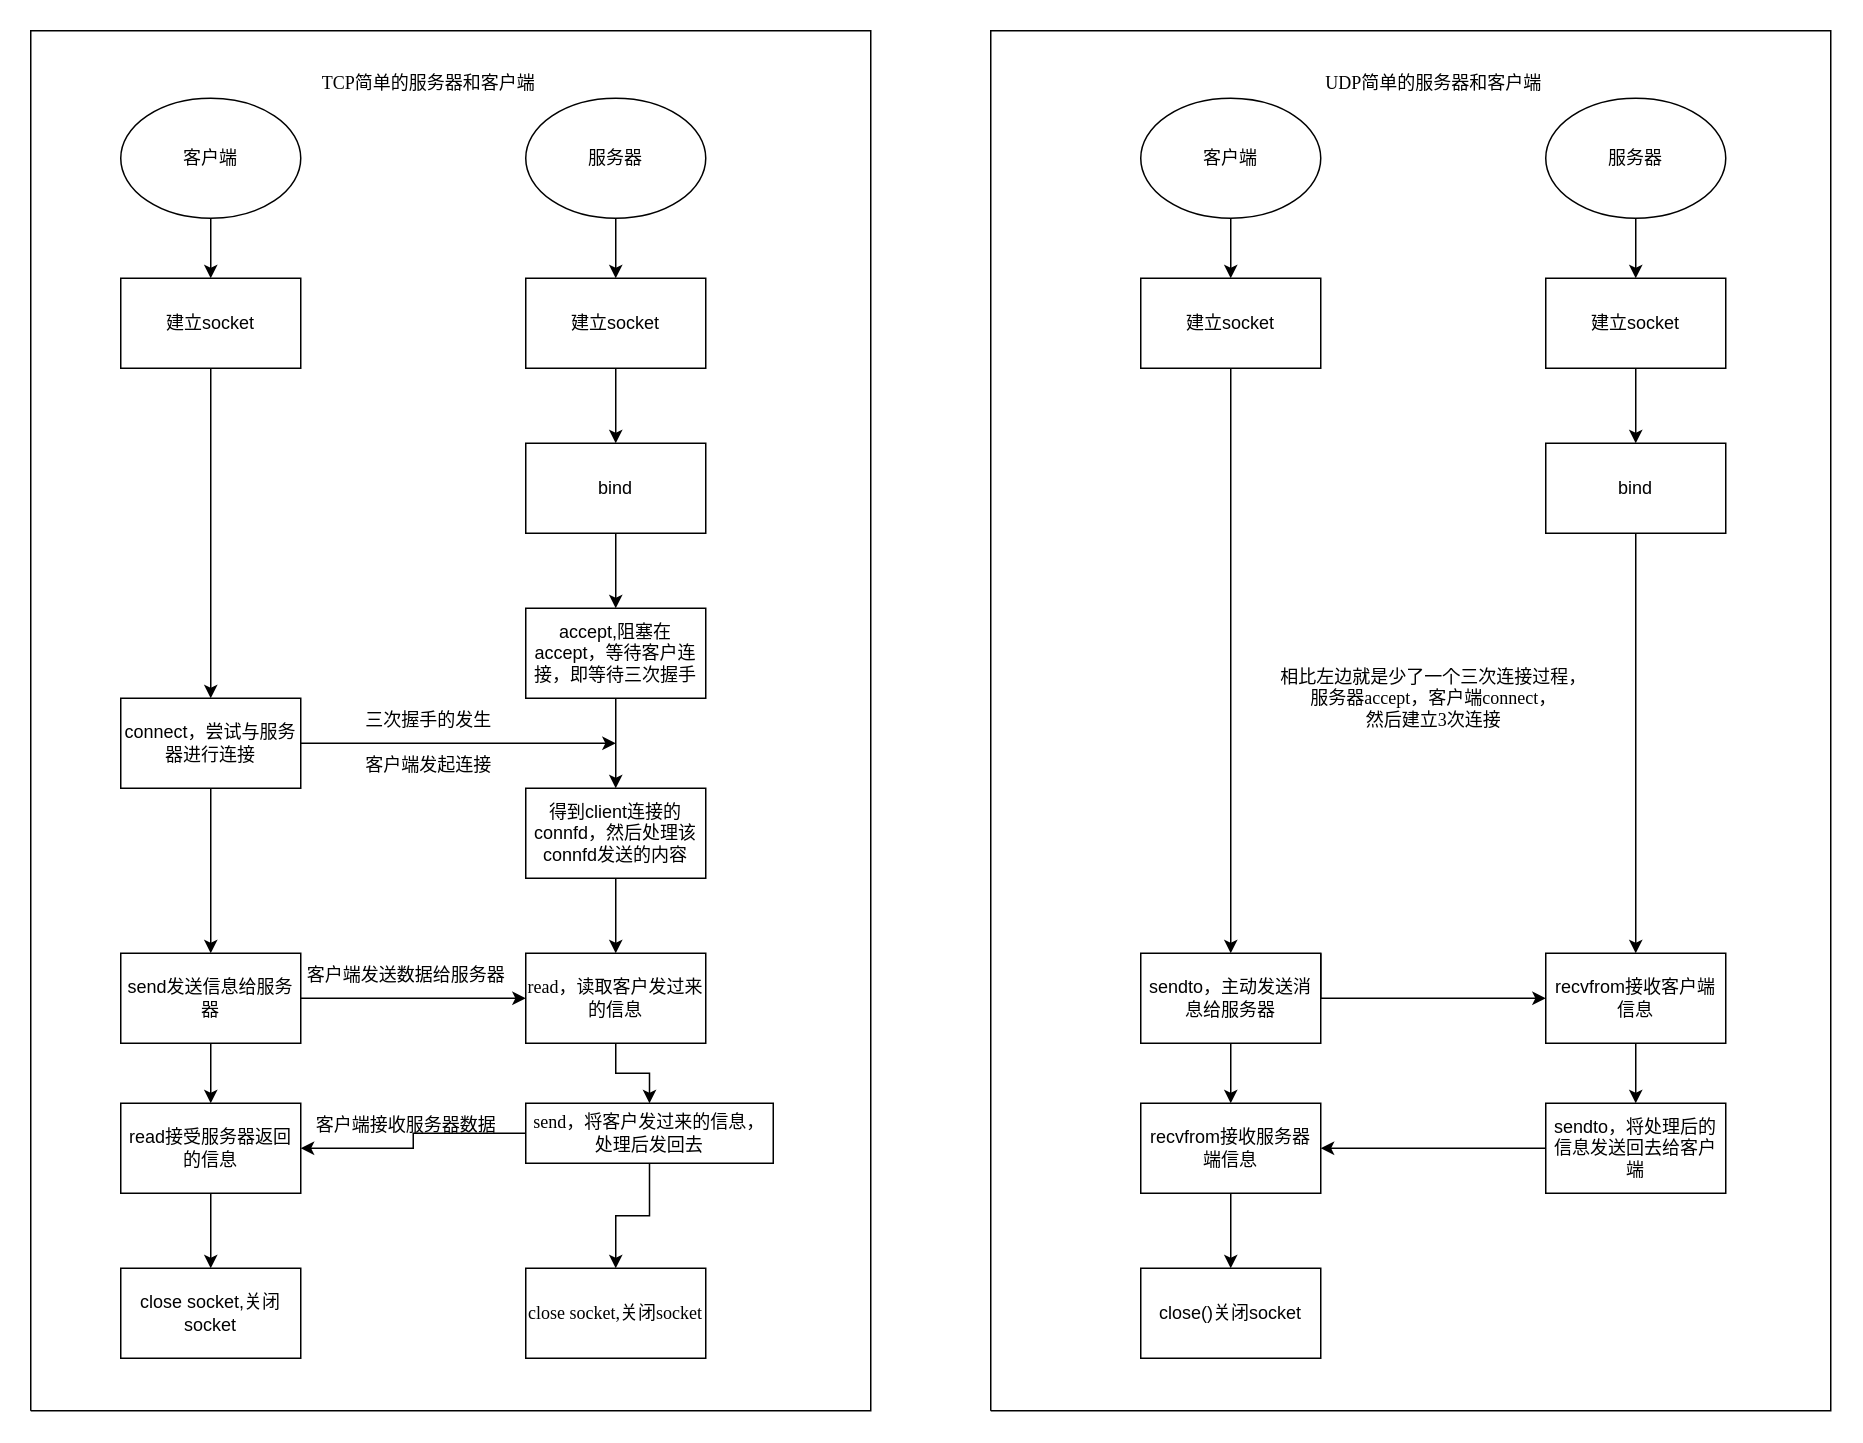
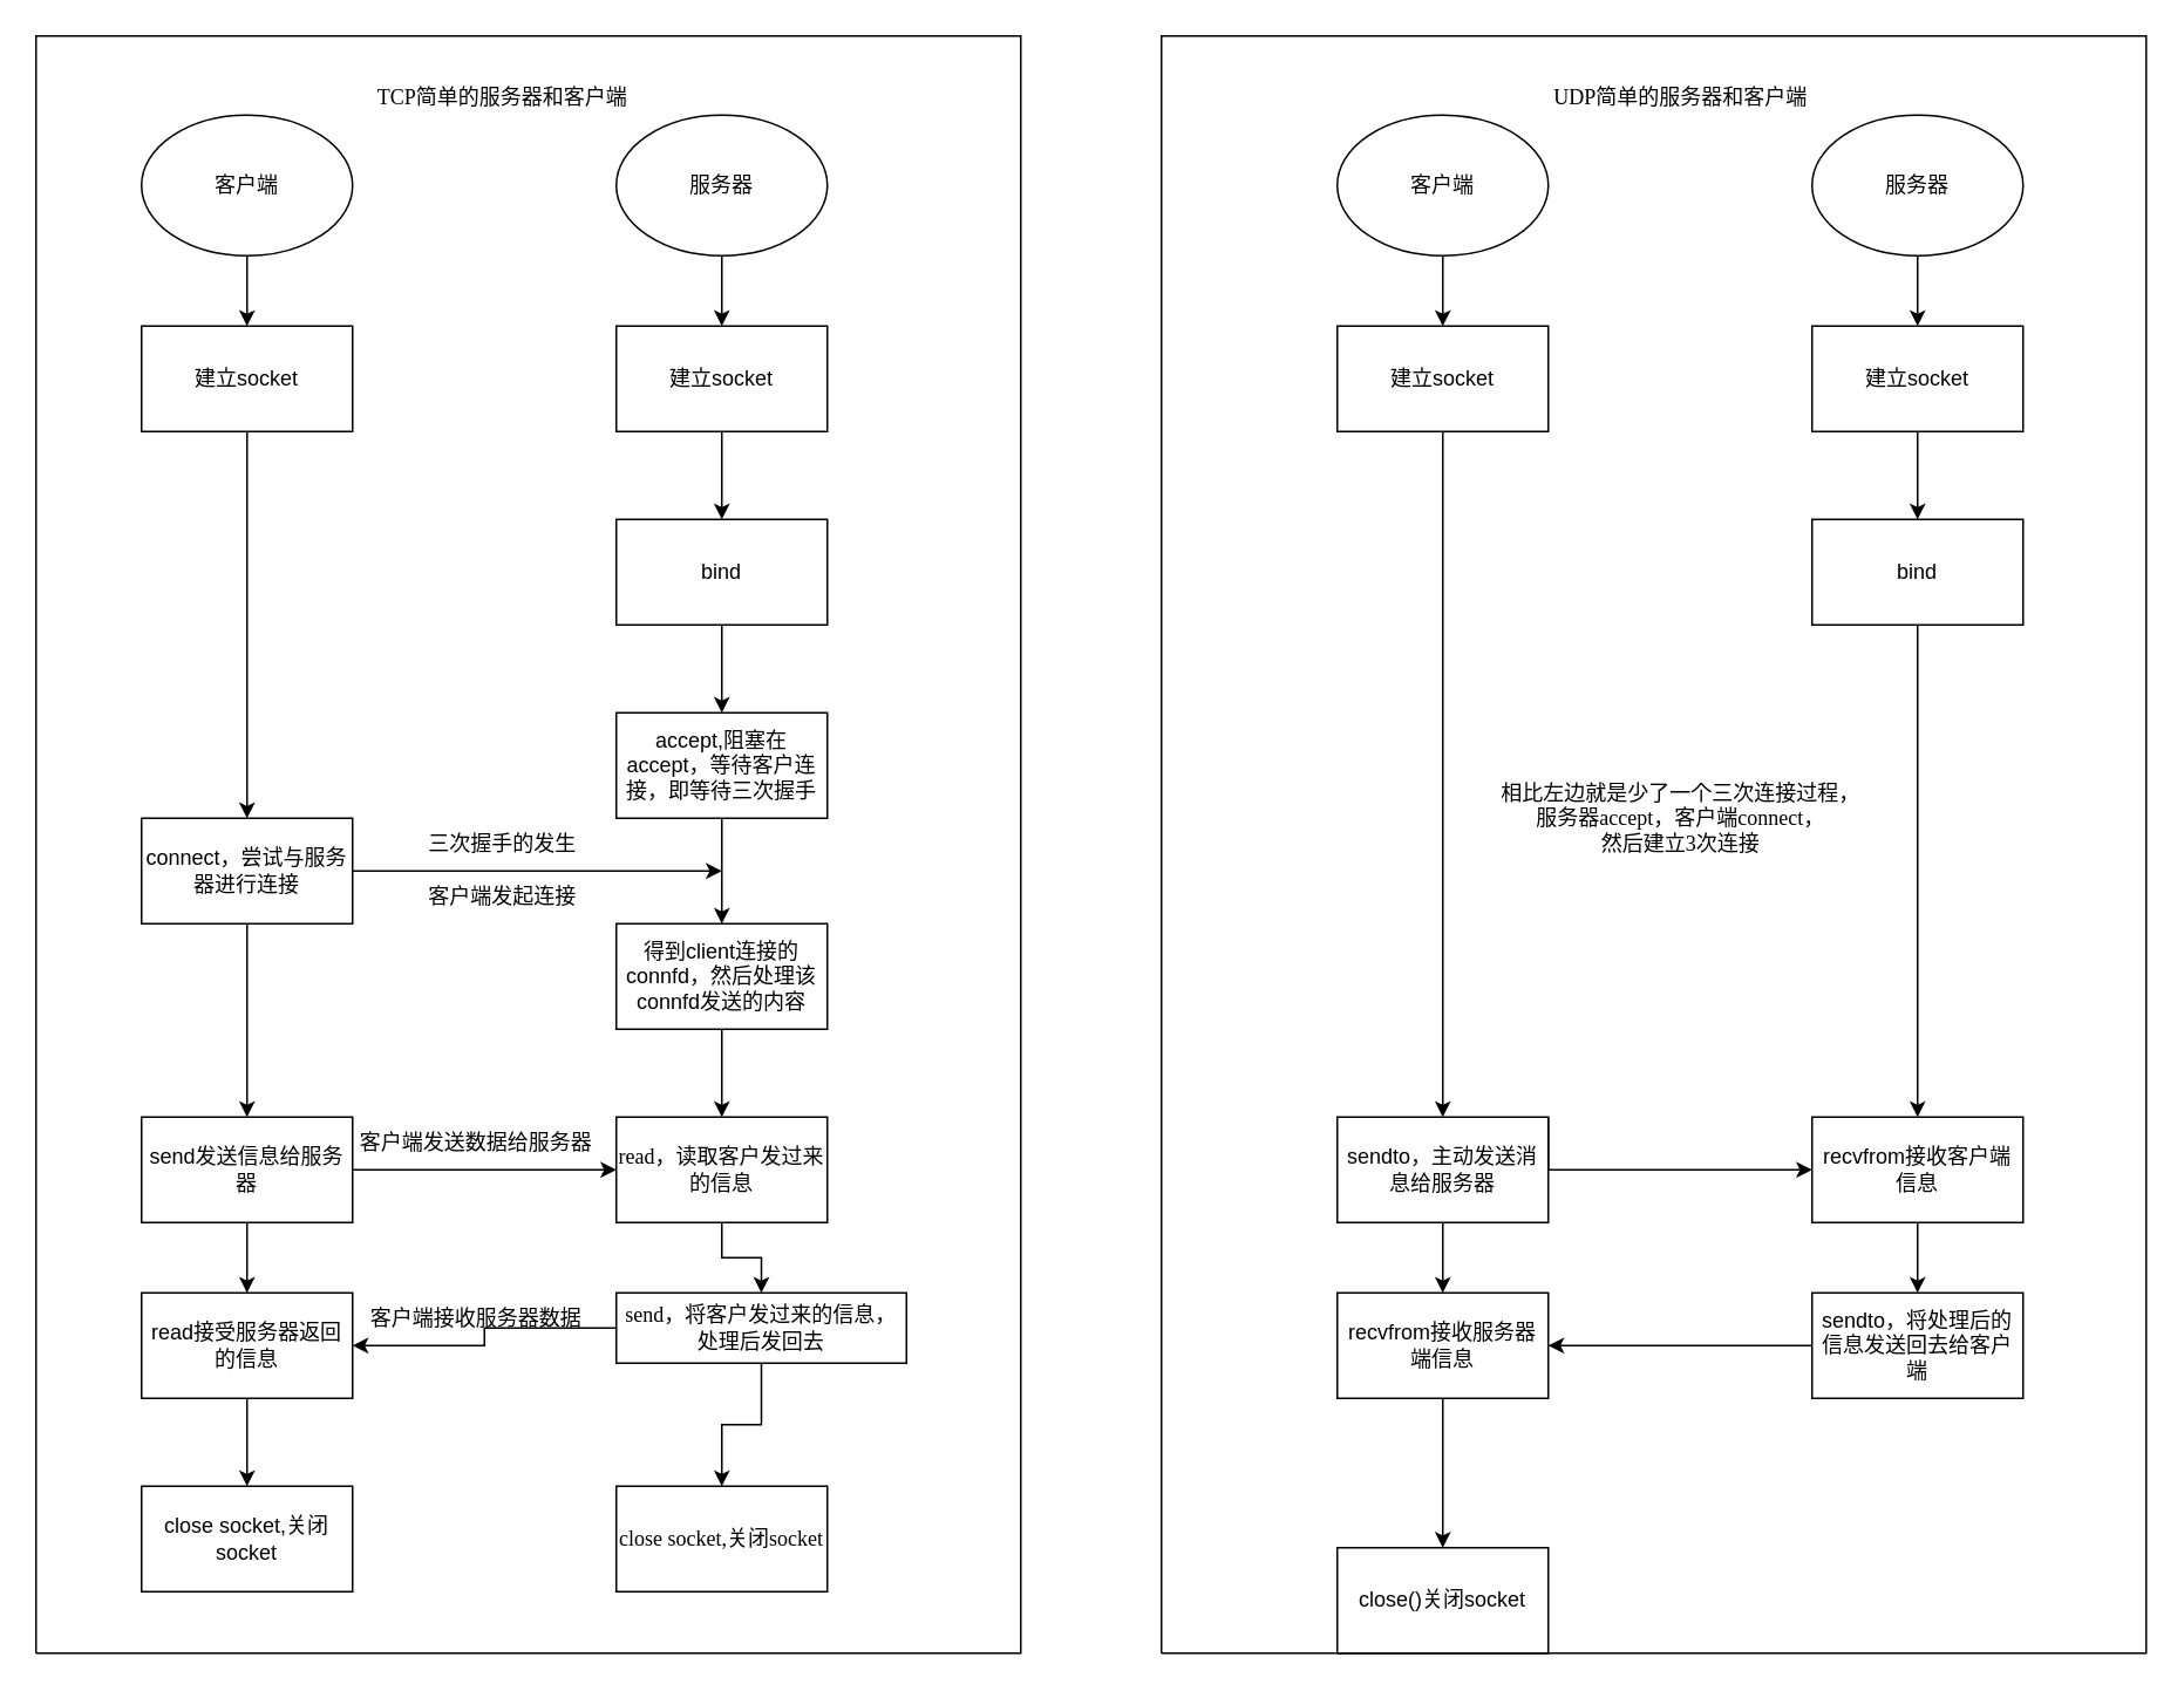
  <mxCell id="0" />
  <mxCell id="1" parent="0" />
  <mxCell id="2" value="" style="edgeStyle=orthogonalEdgeStyle;rounded=0;orthogonalLoop=1;jettySize=auto;html=1;" edge="1" parent="1" source="3" target="5"><mxGeometry relative="1" as="geometry" /></mxCell>
  <mxCell id="3" value="客户端" style="ellipse;whiteSpace=wrap;html=1;" vertex="1" parent="1"><mxGeometry x="80" y="65" width="120" height="80" as="geometry" /></mxCell>
  <mxCell id="4" value="" style="edgeStyle=orthogonalEdgeStyle;rounded=0;orthogonalLoop=1;jettySize=auto;html=1;" edge="1" parent="1" source="5" target="8"><mxGeometry relative="1" as="geometry" /></mxCell>
  <mxCell id="5" value="建立socket" style="whiteSpace=wrap;html=1;" vertex="1" parent="1"><mxGeometry x="80" y="185" width="120" height="60" as="geometry" /></mxCell>
  <mxCell id="6" value="" style="edgeStyle=orthogonalEdgeStyle;rounded=0;orthogonalLoop=1;jettySize=auto;html=1;" edge="1" parent="1" source="8" target="11"><mxGeometry relative="1" as="geometry" /></mxCell>
  <mxCell id="7" style="edgeStyle=orthogonalEdgeStyle;rounded=0;orthogonalLoop=1;jettySize=auto;html=1;fontFamily=Verdana;" edge="1" parent="1" source="8"><mxGeometry relative="1" as="geometry"><mxPoint x="410" y="495" as="targetPoint" /><Array as="points"><mxPoint x="390" y="495" /><mxPoint x="390" y="495" /></Array></mxGeometry></mxCell>
  <mxCell id="8" value="connect，尝试与服务器进行连接" style="whiteSpace=wrap;html=1;" vertex="1" parent="1"><mxGeometry x="80" y="465" width="120" height="60" as="geometry" /></mxCell>
  <mxCell id="9" value="" style="edgeStyle=orthogonalEdgeStyle;rounded=0;orthogonalLoop=1;jettySize=auto;html=1;" edge="1" parent="1" source="11" target="13"><mxGeometry relative="1" as="geometry" /></mxCell>
  <mxCell id="10" style="edgeStyle=orthogonalEdgeStyle;rounded=0;orthogonalLoop=1;jettySize=auto;html=1;fontFamily=Verdana;" edge="1" parent="1" source="11" target="26"><mxGeometry relative="1" as="geometry" /></mxCell>
  <mxCell id="11" value="send发送信息给服务器" style="whiteSpace=wrap;html=1;" vertex="1" parent="1"><mxGeometry x="80" y="635" width="120" height="60" as="geometry" /></mxCell>
  <mxCell id="12" value="" style="edgeStyle=orthogonalEdgeStyle;rounded=0;orthogonalLoop=1;jettySize=auto;html=1;fontFamily=Verdana;" edge="1" parent="1" source="13" target="34"><mxGeometry relative="1" as="geometry" /></mxCell>
  <mxCell id="13" value="read接受服务器返回的信息" style="whiteSpace=wrap;html=1;" vertex="1" parent="1"><mxGeometry x="80" y="735" width="120" height="60" as="geometry" /></mxCell>
  <mxCell id="14" value="" style="edgeStyle=orthogonalEdgeStyle;rounded=0;orthogonalLoop=1;jettySize=auto;html=1;" edge="1" parent="1" source="15" target="17"><mxGeometry relative="1" as="geometry" /></mxCell>
  <mxCell id="15" value="服务器" style="ellipse;whiteSpace=wrap;html=1;" vertex="1" parent="1"><mxGeometry x="350" y="65" width="120" height="80" as="geometry" /></mxCell>
  <mxCell id="16" value="" style="edgeStyle=orthogonalEdgeStyle;rounded=0;orthogonalLoop=1;jettySize=auto;html=1;" edge="1" parent="1" source="17" target="19"><mxGeometry relative="1" as="geometry" /></mxCell>
  <mxCell id="17" value="建立socket" style="whiteSpace=wrap;html=1;" vertex="1" parent="1"><mxGeometry x="350" y="185" width="120" height="60" as="geometry" /></mxCell>
  <mxCell id="18" value="" style="edgeStyle=orthogonalEdgeStyle;rounded=0;orthogonalLoop=1;jettySize=auto;html=1;" edge="1" parent="1" source="19" target="21"><mxGeometry relative="1" as="geometry" /></mxCell>
  <mxCell id="19" value="bind" style="whiteSpace=wrap;html=1;" vertex="1" parent="1"><mxGeometry x="350" y="295" width="120" height="60" as="geometry" /></mxCell>
  <mxCell id="20" value="" style="edgeStyle=orthogonalEdgeStyle;rounded=0;orthogonalLoop=1;jettySize=auto;html=1;" edge="1" parent="1" source="21" target="24"><mxGeometry relative="1" as="geometry"><Array as="points"><mxPoint x="410" y="475" /><mxPoint x="410" y="475" /></Array></mxGeometry></mxCell>
  <mxCell id="21" value="accept,阻塞在accept，等待客户连接，即等待三次握手" style="whiteSpace=wrap;html=1;" vertex="1" parent="1"><mxGeometry x="350" y="405" width="120" height="60" as="geometry" /></mxCell>
  <mxCell id="22" value="客户端发起连接" style="text;html=1;align=center;verticalAlign=middle;resizable=0;points=[];autosize=1;strokeColor=none;fillColor=none;" vertex="1" parent="1"><mxGeometry x="230" y="495" width="110" height="30" as="geometry" /></mxCell>
  <mxCell id="23" value="" style="edgeStyle=orthogonalEdgeStyle;rounded=0;orthogonalLoop=1;jettySize=auto;html=1;entryX=0.5;entryY=0;entryDx=0;entryDy=0;" edge="1" parent="1" source="24" target="26"><mxGeometry relative="1" as="geometry"><mxPoint x="410" y="655" as="targetPoint" /></mxGeometry></mxCell>
  <mxCell id="24" value="得到client连接的connfd，然后处理该connfd发送的内容" style="whiteSpace=wrap;html=1;" vertex="1" parent="1"><mxGeometry x="350" y="525" width="120" height="60" as="geometry" /></mxCell>
  <mxCell id="25" value="" style="edgeStyle=orthogonalEdgeStyle;rounded=0;orthogonalLoop=1;jettySize=auto;html=1;fontFamily=Verdana;" edge="1" parent="1" source="26" target="29"><mxGeometry relative="1" as="geometry" /></mxCell>
  <mxCell id="26" value="read，读取客户发过来的信息" style="rounded=0;whiteSpace=wrap;html=1;fontFamily=Verdana;" vertex="1" parent="1"><mxGeometry x="350" y="635" width="120" height="60" as="geometry" /></mxCell>
  <mxCell id="27" style="edgeStyle=orthogonalEdgeStyle;rounded=0;orthogonalLoop=1;jettySize=auto;html=1;entryX=1;entryY=0.5;entryDx=0;entryDy=0;fontFamily=Verdana;" edge="1" parent="1" source="29" target="13"><mxGeometry relative="1" as="geometry" /></mxCell>
  <mxCell id="28" value="" style="edgeStyle=orthogonalEdgeStyle;rounded=0;orthogonalLoop=1;jettySize=auto;html=1;fontFamily=Verdana;" edge="1" parent="1" source="29" target="33"><mxGeometry relative="1" as="geometry" /></mxCell>
  <mxCell id="29" value="send，将客户发过来的信息，处理后发回去" style="whiteSpace=wrap;html=1;fontFamily=Verdana;rounded=0;" vertex="1" parent="1"><mxGeometry x="350" y="735" width="165" height="40" as="geometry" /></mxCell>
  <mxCell id="30" value="三次握手的发生" style="text;html=1;align=center;verticalAlign=middle;resizable=0;points=[];autosize=1;strokeColor=none;fillColor=none;fontFamily=Verdana;" vertex="1" parent="1"><mxGeometry x="230" y="465" width="110" height="30" as="geometry" /></mxCell>
  <mxCell id="31" value="客户端发送数据给服务器" style="text;html=1;align=center;verticalAlign=middle;resizable=0;points=[];autosize=1;strokeColor=none;fillColor=none;fontFamily=Verdana;" vertex="1" parent="1"><mxGeometry x="190" y="635" width="160" height="30" as="geometry" /></mxCell>
  <mxCell id="32" value="客户端接收服务器数据" style="text;html=1;align=center;verticalAlign=middle;resizable=0;points=[];autosize=1;strokeColor=none;fillColor=none;fontFamily=Verdana;" vertex="1" parent="1"><mxGeometry x="200" y="735" width="140" height="30" as="geometry" /></mxCell>
  <mxCell id="33" value="close socket,关闭socket" style="whiteSpace=wrap;html=1;fontFamily=Verdana;rounded=0;" vertex="1" parent="1"><mxGeometry x="350" y="845" width="120" height="60" as="geometry" /></mxCell>
  <mxCell id="34" value="close socket,关闭socket" style="whiteSpace=wrap;html=1;" vertex="1" parent="1"><mxGeometry x="80" y="845" width="120" height="60" as="geometry" /></mxCell>
  <mxCell id="35" value="TCP简单的服务器和客户端" style="text;html=1;align=center;verticalAlign=middle;resizable=0;points=[];autosize=1;strokeColor=none;fillColor=none;fontFamily=Verdana;" vertex="1" parent="1"><mxGeometry x="200" y="40" width="170" height="30" as="geometry" /></mxCell>
  <mxCell id="36" value="" style="endArrow=none;html=1;rounded=0;fontFamily=Verdana;" edge="1" parent="1"><mxGeometry width="50" height="50" relative="1" as="geometry"><mxPoint x="20" y="940" as="sourcePoint" /><mxPoint x="20" y="940" as="targetPoint" /><Array as="points"><mxPoint x="20" y="20" /><mxPoint x="580" y="20" /><mxPoint x="580" y="940" /></Array></mxGeometry></mxCell>
  <mxCell id="37" value="UDP简单的服务器和客户端" style="text;html=1;align=center;verticalAlign=middle;resizable=0;points=[];autosize=1;strokeColor=none;fillColor=none;fontFamily=Verdana;" vertex="1" parent="1"><mxGeometry x="870" y="40" width="170" height="30" as="geometry" /></mxCell>
  <mxCell id="38" value="" style="edgeStyle=orthogonalEdgeStyle;rounded=0;orthogonalLoop=1;jettySize=auto;html=1;fontFamily=Verdana;" edge="1" parent="1" source="39" target="43"><mxGeometry relative="1" as="geometry" /></mxCell>
  <mxCell id="39" value="客户端" style="ellipse;whiteSpace=wrap;html=1;" vertex="1" parent="1"><mxGeometry x="760" y="65" width="120" height="80" as="geometry" /></mxCell>
  <mxCell id="40" value="" style="edgeStyle=orthogonalEdgeStyle;rounded=0;orthogonalLoop=1;jettySize=auto;html=1;fontFamily=Verdana;" edge="1" parent="1" source="41" target="45"><mxGeometry relative="1" as="geometry" /></mxCell>
  <mxCell id="41" value="服务器" style="ellipse;whiteSpace=wrap;html=1;" vertex="1" parent="1"><mxGeometry x="1030" y="65" width="120" height="80" as="geometry" /></mxCell>
  <mxCell id="42" value="" style="edgeStyle=orthogonalEdgeStyle;rounded=0;orthogonalLoop=1;jettySize=auto;html=1;fontFamily=Verdana;" edge="1" parent="1" source="43" target="57"><mxGeometry relative="1" as="geometry" /></mxCell>
  <mxCell id="43" value="建立socket" style="whiteSpace=wrap;html=1;" vertex="1" parent="1"><mxGeometry x="760" y="185" width="120" height="60" as="geometry" /></mxCell>
  <mxCell id="44" value="" style="edgeStyle=orthogonalEdgeStyle;rounded=0;orthogonalLoop=1;jettySize=auto;html=1;fontFamily=Verdana;" edge="1" parent="1" source="45" target="47"><mxGeometry relative="1" as="geometry" /></mxCell>
  <mxCell id="45" value="建立socket" style="whiteSpace=wrap;html=1;" vertex="1" parent="1"><mxGeometry x="1030" y="185" width="120" height="60" as="geometry" /></mxCell>
  <mxCell id="46" value="" style="edgeStyle=orthogonalEdgeStyle;rounded=0;orthogonalLoop=1;jettySize=auto;html=1;fontFamily=Verdana;" edge="1" parent="1" source="47" target="49"><mxGeometry relative="1" as="geometry" /></mxCell>
  <mxCell id="47" value="bind" style="whiteSpace=wrap;html=1;" vertex="1" parent="1"><mxGeometry x="1030" y="295" width="120" height="60" as="geometry" /></mxCell>
  <mxCell id="48" value="" style="edgeStyle=orthogonalEdgeStyle;rounded=0;orthogonalLoop=1;jettySize=auto;html=1;fontFamily=Verdana;" edge="1" parent="1" source="49" target="51"><mxGeometry relative="1" as="geometry" /></mxCell>
  <mxCell id="49" value="recvfrom接收客户端信息" style="whiteSpace=wrap;html=1;" vertex="1" parent="1"><mxGeometry x="1030" y="635" width="120" height="60" as="geometry" /></mxCell>
  <mxCell id="50" style="edgeStyle=orthogonalEdgeStyle;rounded=0;orthogonalLoop=1;jettySize=auto;html=1;entryX=1;entryY=0.5;entryDx=0;entryDy=0;fontFamily=Verdana;" edge="1" parent="1" source="51" target="55"><mxGeometry relative="1" as="geometry" /></mxCell>
  <mxCell id="51" value="sendto，将处理后的信息发送回去给客户端" style="whiteSpace=wrap;html=1;" vertex="1" parent="1"><mxGeometry x="1030" y="735" width="120" height="60" as="geometry" /></mxCell>
  <mxCell id="52" style="edgeStyle=orthogonalEdgeStyle;rounded=0;orthogonalLoop=1;jettySize=auto;html=1;entryX=0;entryY=0.5;entryDx=0;entryDy=0;fontFamily=Verdana;" edge="1" parent="1" target="49"><mxGeometry relative="1" as="geometry"><mxPoint x="880" y="635" as="sourcePoint" /><Array as="points"><mxPoint x="880" y="665" /></Array></mxGeometry></mxCell>
  <mxCell id="53" value="" style="edgeStyle=orthogonalEdgeStyle;rounded=0;orthogonalLoop=1;jettySize=auto;html=1;fontFamily=Verdana;startArrow=none;" edge="1" parent="1" source="57" target="55"><mxGeometry relative="1" as="geometry"><mxPoint x="820" y="665" as="sourcePoint" /></mxGeometry></mxCell>
  <mxCell id="54" value="" style="edgeStyle=orthogonalEdgeStyle;rounded=0;orthogonalLoop=1;jettySize=auto;html=1;fontFamily=Verdana;" edge="1" parent="1" source="55" target="56"><mxGeometry relative="1" as="geometry" /></mxCell>
  <mxCell id="55" value="recvfrom接收服务器端信息" style="whiteSpace=wrap;html=1;" vertex="1" parent="1"><mxGeometry x="760" y="735" width="120" height="60" as="geometry" /></mxCell>
- <mxCell id="56" value="close()关闭socket" style="whiteSpace=wrap;html=1;" vertex="1" parent="1"><mxGeometry x="760" y="845" width="120" height="60" as="geometry" /></mxCell>
+ <mxCell id="56" value="close()关闭socket" style="whiteSpace=wrap;html=1;" vertex="1" parent="1"><mxGeometry x="760" y="880" width="120" height="60" as="geometry" /></mxCell>
  <mxCell id="57" value="sendto，主动发送消息给服务器" style="whiteSpace=wrap;html=1;" vertex="1" parent="1"><mxGeometry x="760" y="635" width="120" height="60" as="geometry" /></mxCell>
  <mxCell id="58" value="" style="endArrow=none;html=1;rounded=0;fontFamily=Verdana;" edge="1" parent="1"><mxGeometry width="50" height="50" relative="1" as="geometry"><mxPoint x="660" y="940" as="sourcePoint" /><mxPoint x="660" y="940" as="targetPoint" /><Array as="points"><mxPoint x="660" y="20" /><mxPoint x="1220" y="20" /><mxPoint x="1220" y="940" /></Array></mxGeometry></mxCell>
  <mxCell id="59" value="相比左边就是少了一个三次连接过程，&lt;br&gt;服务器accept，客户端connect，&lt;br&gt;然后建立3次连接" style="text;html=1;align=center;verticalAlign=middle;resizable=0;points=[];autosize=1;strokeColor=none;fillColor=none;fontFamily=Verdana;" vertex="1" parent="1"><mxGeometry x="840" y="435" width="230" height="60" as="geometry" /></mxCell>
